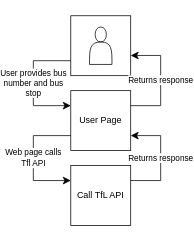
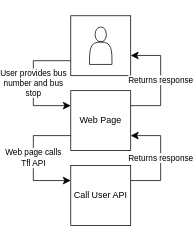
  <mxCell id="0" />
  <mxCell id="1" parent="0" />
  <mxCell id="2" value="" style="rounded=0;whiteSpace=wrap;html=1;" vertex="1" parent="1"><mxGeometry x="70" y="20" width="80" height="80" as="geometry" /></mxCell>
- <mxCell id="3" value="User Page" style="whiteSpace=wrap;html=1;aspect=fixed;" vertex="1" parent="1"><mxGeometry x="70" y="120" width="80" height="80" as="geometry" /></mxCell>
+ <mxCell id="3" value="Web Page" style="whiteSpace=wrap;html=1;aspect=fixed;" vertex="1" parent="1"><mxGeometry x="70" y="120" width="80" height="80" as="geometry" /></mxCell>
  <mxCell id="4" value="" style="shape=actor;whiteSpace=wrap;html=1;" vertex="1" parent="1"><mxGeometry x="95" y="35" width="30" height="50" as="geometry" /></mxCell>
- <mxCell id="5" value="Call TfL API" style="whiteSpace=wrap;html=1;aspect=fixed;" vertex="1" parent="1"><mxGeometry x="70" y="220" width="80" height="80" as="geometry" /></mxCell>
+ <mxCell id="5" value="Call User API" style="whiteSpace=wrap;html=1;aspect=fixed;" vertex="1" parent="1"><mxGeometry x="70" y="220" width="80" height="80" as="geometry" /></mxCell>
  <mxCell id="6" value="User provides bus&lt;br&gt;number and bus&lt;br&gt;stop" style="edgeStyle=segmentEdgeStyle;endArrow=classic;html=1;curved=0;rounded=0;endSize=8;startSize=8;exitX=0;exitY=0.75;exitDx=0;exitDy=0;entryX=0;entryY=0.25;entryDx=0;entryDy=0;" edge="1" parent="1" source="2" target="3"><mxGeometry width="50" height="50" relative="1" as="geometry"><mxPoint x="-40" y="130" as="sourcePoint" /><mxPoint x="10" y="80" as="targetPoint" /><Array as="points"><mxPoint x="20" y="80" /><mxPoint x="20" y="140" /></Array><mxPoint as="offset" /></mxGeometry></mxCell>
  <mxCell id="7" value="Web page calls&lt;br&gt;Tfl API" style="edgeStyle=elbowEdgeStyle;elbow=vertical;endArrow=classic;html=1;curved=0;rounded=0;endSize=8;startSize=8;entryX=0;entryY=0.25;entryDx=0;entryDy=0;exitX=0;exitY=0.75;exitDx=0;exitDy=0;" edge="1" parent="1" source="3" target="5"><mxGeometry width="50" height="50" relative="1" as="geometry"><mxPoint x="60" y="270" as="sourcePoint" /><mxPoint x="110" y="220" as="targetPoint" /><Array as="points"><mxPoint x="20" y="210" /></Array></mxGeometry></mxCell>
  <mxCell id="8" value="Returns response" style="edgeStyle=elbowEdgeStyle;elbow=horizontal;endArrow=classic;html=1;curved=0;rounded=0;endSize=8;startSize=8;entryX=1;entryY=0.75;entryDx=0;entryDy=0;exitX=1;exitY=0.25;exitDx=0;exitDy=0;" edge="1" parent="1" source="5" target="3"><mxGeometry width="50" height="50" relative="1" as="geometry"><mxPoint x="60" y="270" as="sourcePoint" /><mxPoint x="110" y="220" as="targetPoint" /><Array as="points"><mxPoint x="190" y="220" /></Array></mxGeometry></mxCell>
  <mxCell id="9" value="Returns response" style="edgeStyle=segmentEdgeStyle;endArrow=classic;html=1;curved=0;rounded=0;endSize=8;startSize=8;entryX=1;entryY=0.663;entryDx=0;entryDy=0;entryPerimeter=0;exitX=1;exitY=0.25;exitDx=0;exitDy=0;" edge="1" parent="1" source="3" target="2"><mxGeometry width="50" height="50" relative="1" as="geometry"><mxPoint x="60" y="270" as="sourcePoint" /><mxPoint x="110" y="220" as="targetPoint" /><Array as="points"><mxPoint x="190" y="140" /><mxPoint x="190" y="73" /></Array></mxGeometry></mxCell>
